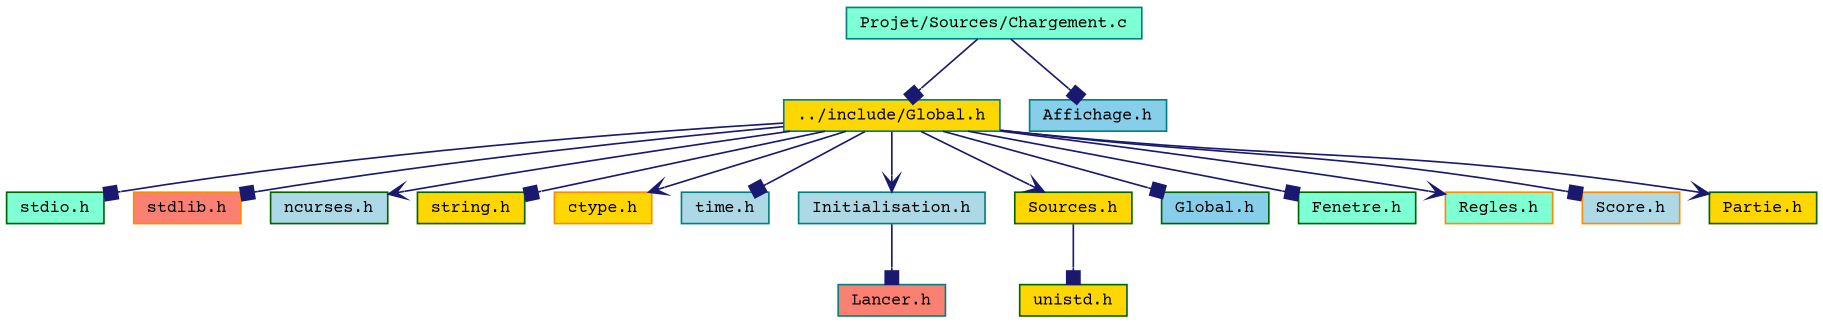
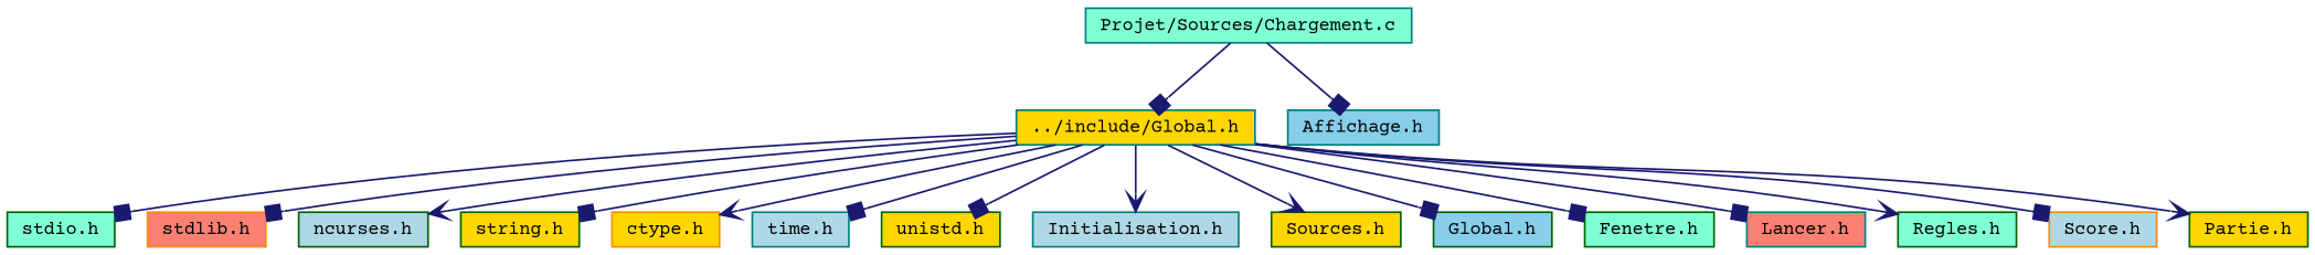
  digraph {
    fontname="Courier Prime"
    node [color=darkgreen fillcolor=gold fontname="Courier Prime" fontsize=10 shape=record style=filled]
    edge [arrowhead=box color=midnightblue fontname="Courier Prime" fontsize=10 labelfontname=Helvetica labelfontsize=10 style=solid]
    n1 [color=teal fillcolor=aquamarine fontcolor=black height=0.2 label="Projet/Sources/Chargement.c" width=0.4]
    n2 [color=teal height=0.2 label="../include/Global.h" width=0.4]
    n3 [color=teal fillcolor=skyblue height=0.2 label="Affichage.h" width=0.4]
    n4 [fillcolor=aquamarine height=0.2 label="stdio.h" width=0.4]
    n5 [color=darkorange fillcolor=salmon height=0.2 label="stdlib.h" width=0.4]
    n6 [fillcolor=lightblue height=0.2 label="ncurses.h" width=0.4]
    n7 [height=0.2 label="string.h" width=0.4]
    n8 [color=darkorange height=0.2 label="ctype.h" width=0.4]
    n9 [color=teal fillcolor=lightblue height=0.2 label="time.h" width=0.4]
    n10 [height=0.2 label="unistd.h" width=0.4]
    n11 [color=teal fillcolor=lightblue height=0.2 label="Initialisation.h" width=0.4]
    n12 [height=0.2 label="Sources.h" width=0.4]
    n13 [fillcolor=skyblue height=0.2 label="Global.h" width=0.4]
    n14 [fillcolor=aquamarine height=0.2 label="Fenetre.h" width=0.4]
    n15 [color=teal fillcolor=salmon height=0.2 label="Lancer.h" width=0.4]
-   n16 [color=darkorange fillcolor=aquamarine height=0.2 label="Regles.h" width=0.4]
+   n16 [fillcolor=aquamarine height=0.2 label="Regles.h" width=0.4]
    n17 [color=darkorange fillcolor=lightblue height=0.2 label="Score.h" width=0.4]
    n18 [height=0.2 label="Partie.h" width=0.4]
    n1 -> n2
    n1 -> n3
    n2 -> n4
    n2 -> n5
    n2 -> n6 [arrowhead=vee]
    n2 -> n7
    n2 -> n8 [arrowhead=vee]
    n2 -> n9
-   n12 -> n10
+   n2 -> n10
    n2 -> n11 [arrowhead=vee]
    n2 -> n12 [arrowhead=vee]
    n2 -> n13
    n2 -> n14
-   n11 -> n15
+   n2 -> n15
    n2 -> n16 [arrowhead=vee]
    n2 -> n17
    n2 -> n18 [arrowhead=vee]
  }
